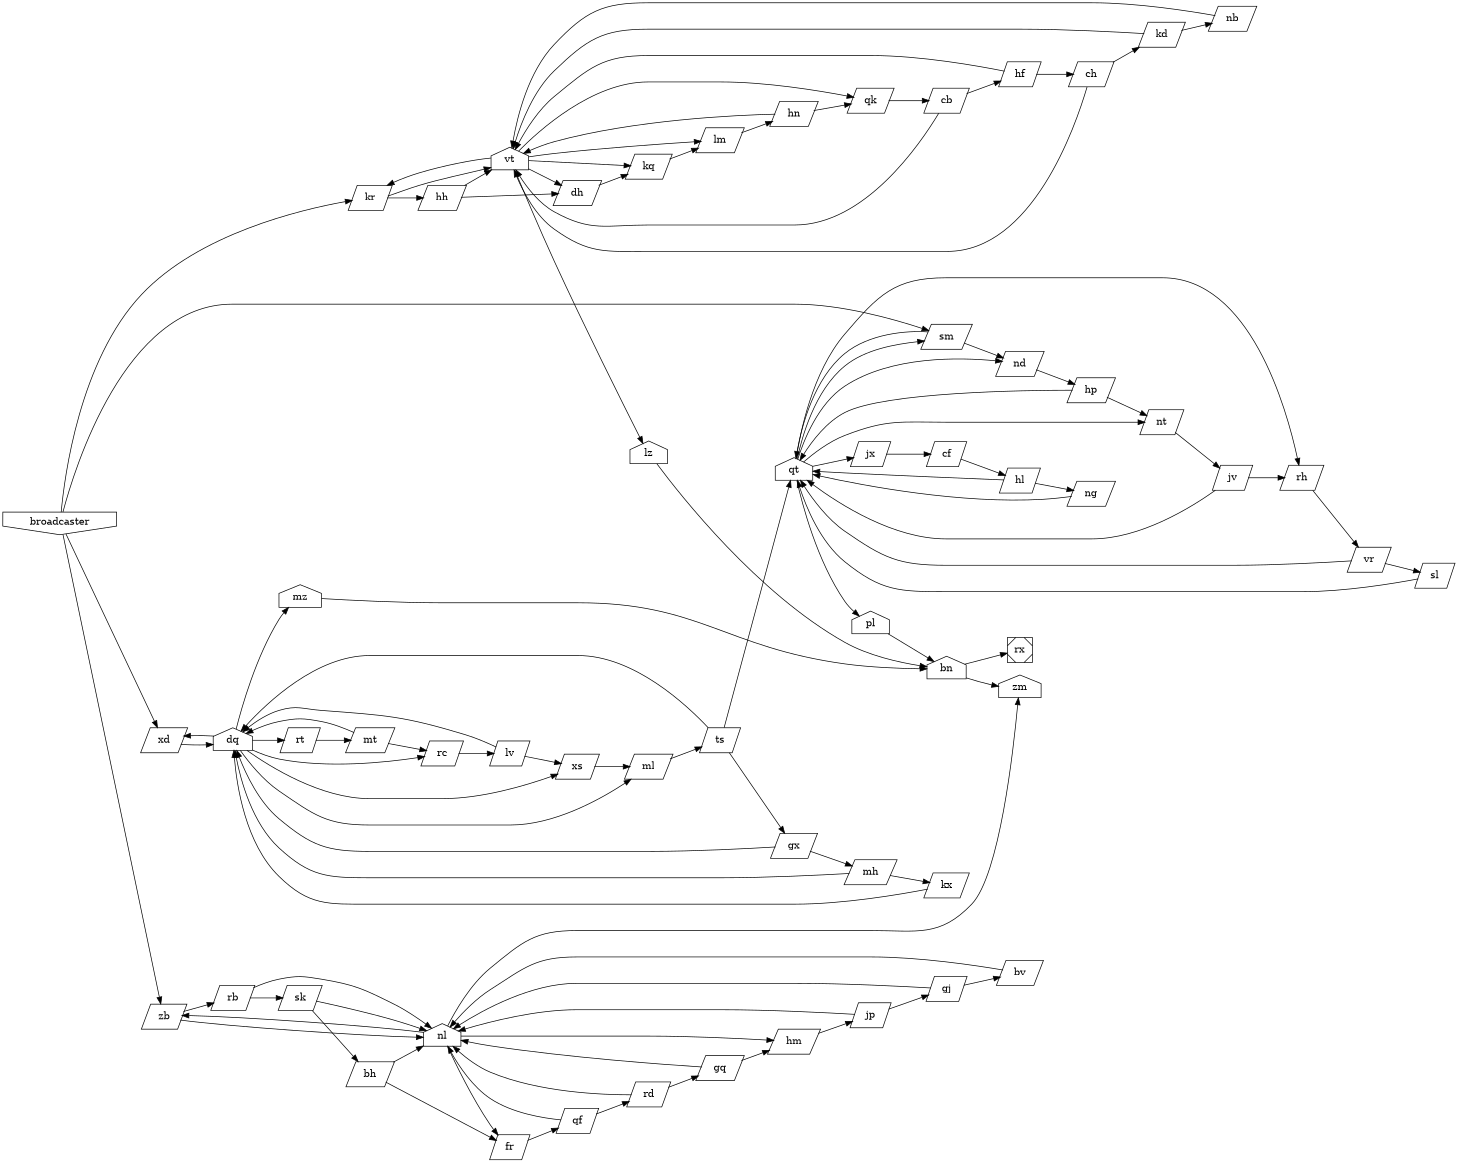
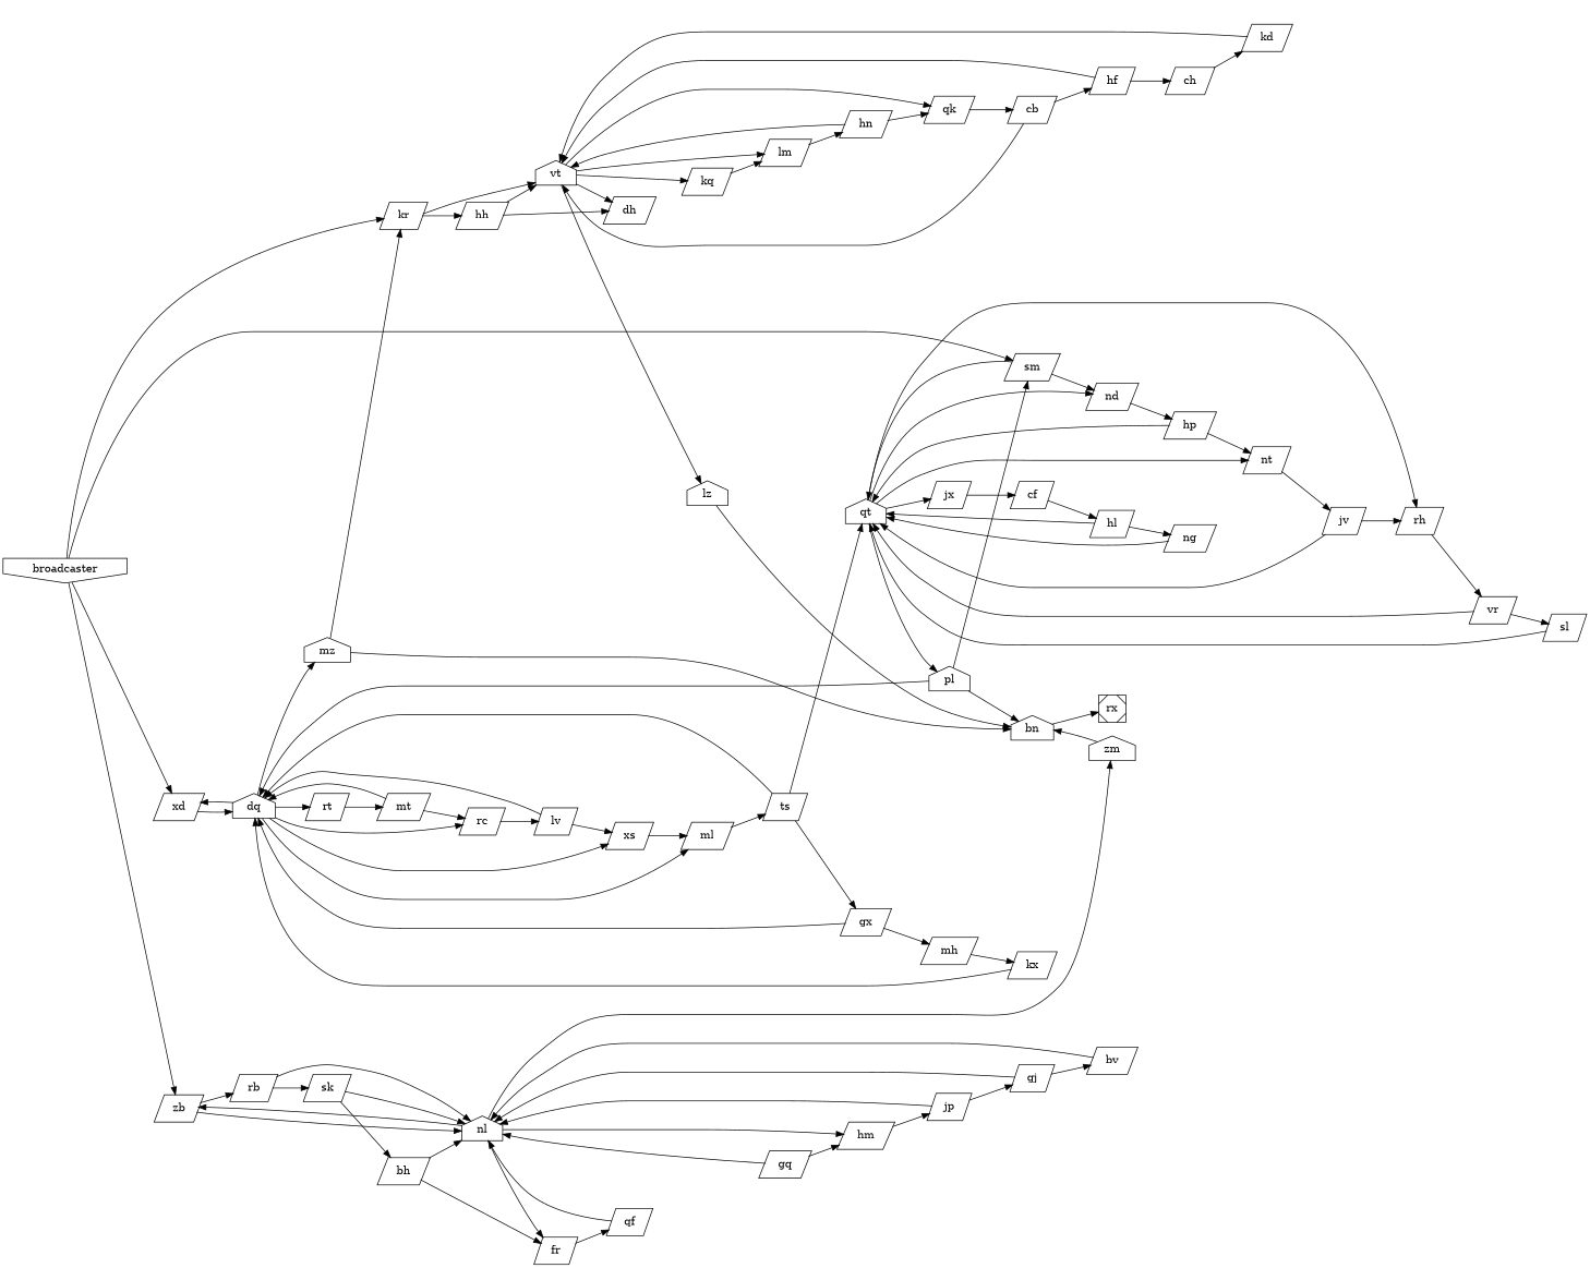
  digraph {
    rankdir=LR
    node [shape=parallelogram]
    broadcaster [shape=invhouse]
    kr
    xd
    sm
    zb
    vt [shape=house]
    hh
    dq [shape=house]
    qt [shape=house]
    nd
    nl [shape=house]
    rb
    rx [shape=Msquare]
    cf
    hl
    ng
    jx
    pl [shape=house]
    rh
    nt
    bn [shape=house]
    vr
    hp
    jv
-   nb
    lz [shape=house]
    dh
    kq
    lm
    qk
    hn
    cb
    hm
    jp
    gj
    fr
    zm [shape=house]
    bv
    sl
    gq
    qf
    hf
    ch
    kd
    kx
    mz [shape=house]
    ml
    xs
    rc
    rt
    ts
    lv
    mt
-   rd
    gx
    bh
    mh
    sk
    broadcaster -> kr
    broadcaster -> xd
    broadcaster -> sm
    broadcaster -> zb
    kr -> vt
    kr -> hh
    xd -> dq
    sm -> qt
    sm -> nd
    zb -> nl
    zb -> rb
-   vt -> kr
+   mz -> kr
    vt -> lz
    vt -> dh
    vt -> kq
    vt -> lm
    vt -> qk
    hh -> vt
    hh -> dh
    dq -> xd
    dq -> mz
    dq -> ml
    dq -> xs
    dq -> rc
    dq -> rt
-   qt -> sm
+   pl -> sm
    qt -> nd
    qt -> jx
    qt -> pl
    qt -> rh
    qt -> nt
    nd -> hp
    nl -> zb
    nl -> hm
    nl -> fr
    nl -> zm
    rb -> nl
    rb -> sk
    cf -> hl
    hl -> qt
    hl -> ng
    ng -> qt
    jx -> cf
    pl -> bn
    rh -> vr
    nt -> jv
    bn -> rx
    vr -> qt
    vr -> sl
    hp -> qt
    hp -> nt
    jv -> qt
    jv -> rh
-   nb -> vt
    lz -> bn
-   dh -> kq
    kq -> lm
    lm -> hn
    qk -> cb
    hn -> vt
    hn -> qk
    cb -> vt
    cb -> hf
    hm -> jp
    jp -> nl
    jp -> gj
    gj -> nl
    gj -> bv
    fr -> qf
-   bn -> zm
+   zm -> bn
    bv -> nl
    sl -> qt
    gq -> nl
    gq -> hm
    qf -> nl
-   qf -> rd
    hf -> vt
    hf -> ch
-   ch -> vt
    ch -> kd
    kd -> vt
-   kd -> nb
    kx -> dq
    mz -> bn
    ml -> ts
    xs -> ml
    rc -> lv
    rt -> mt
    ts -> dq
    ts -> qt
    ts -> gx
    lv -> dq
    lv -> xs
    mt -> dq
    mt -> rc
-   rd -> nl
-   rd -> gq
    gx -> dq
    gx -> mh
    bh -> nl
    bh -> fr
-   mh -> dq
+   pl -> dq
    mh -> kx
    sk -> nl
    sk -> bh
  }
